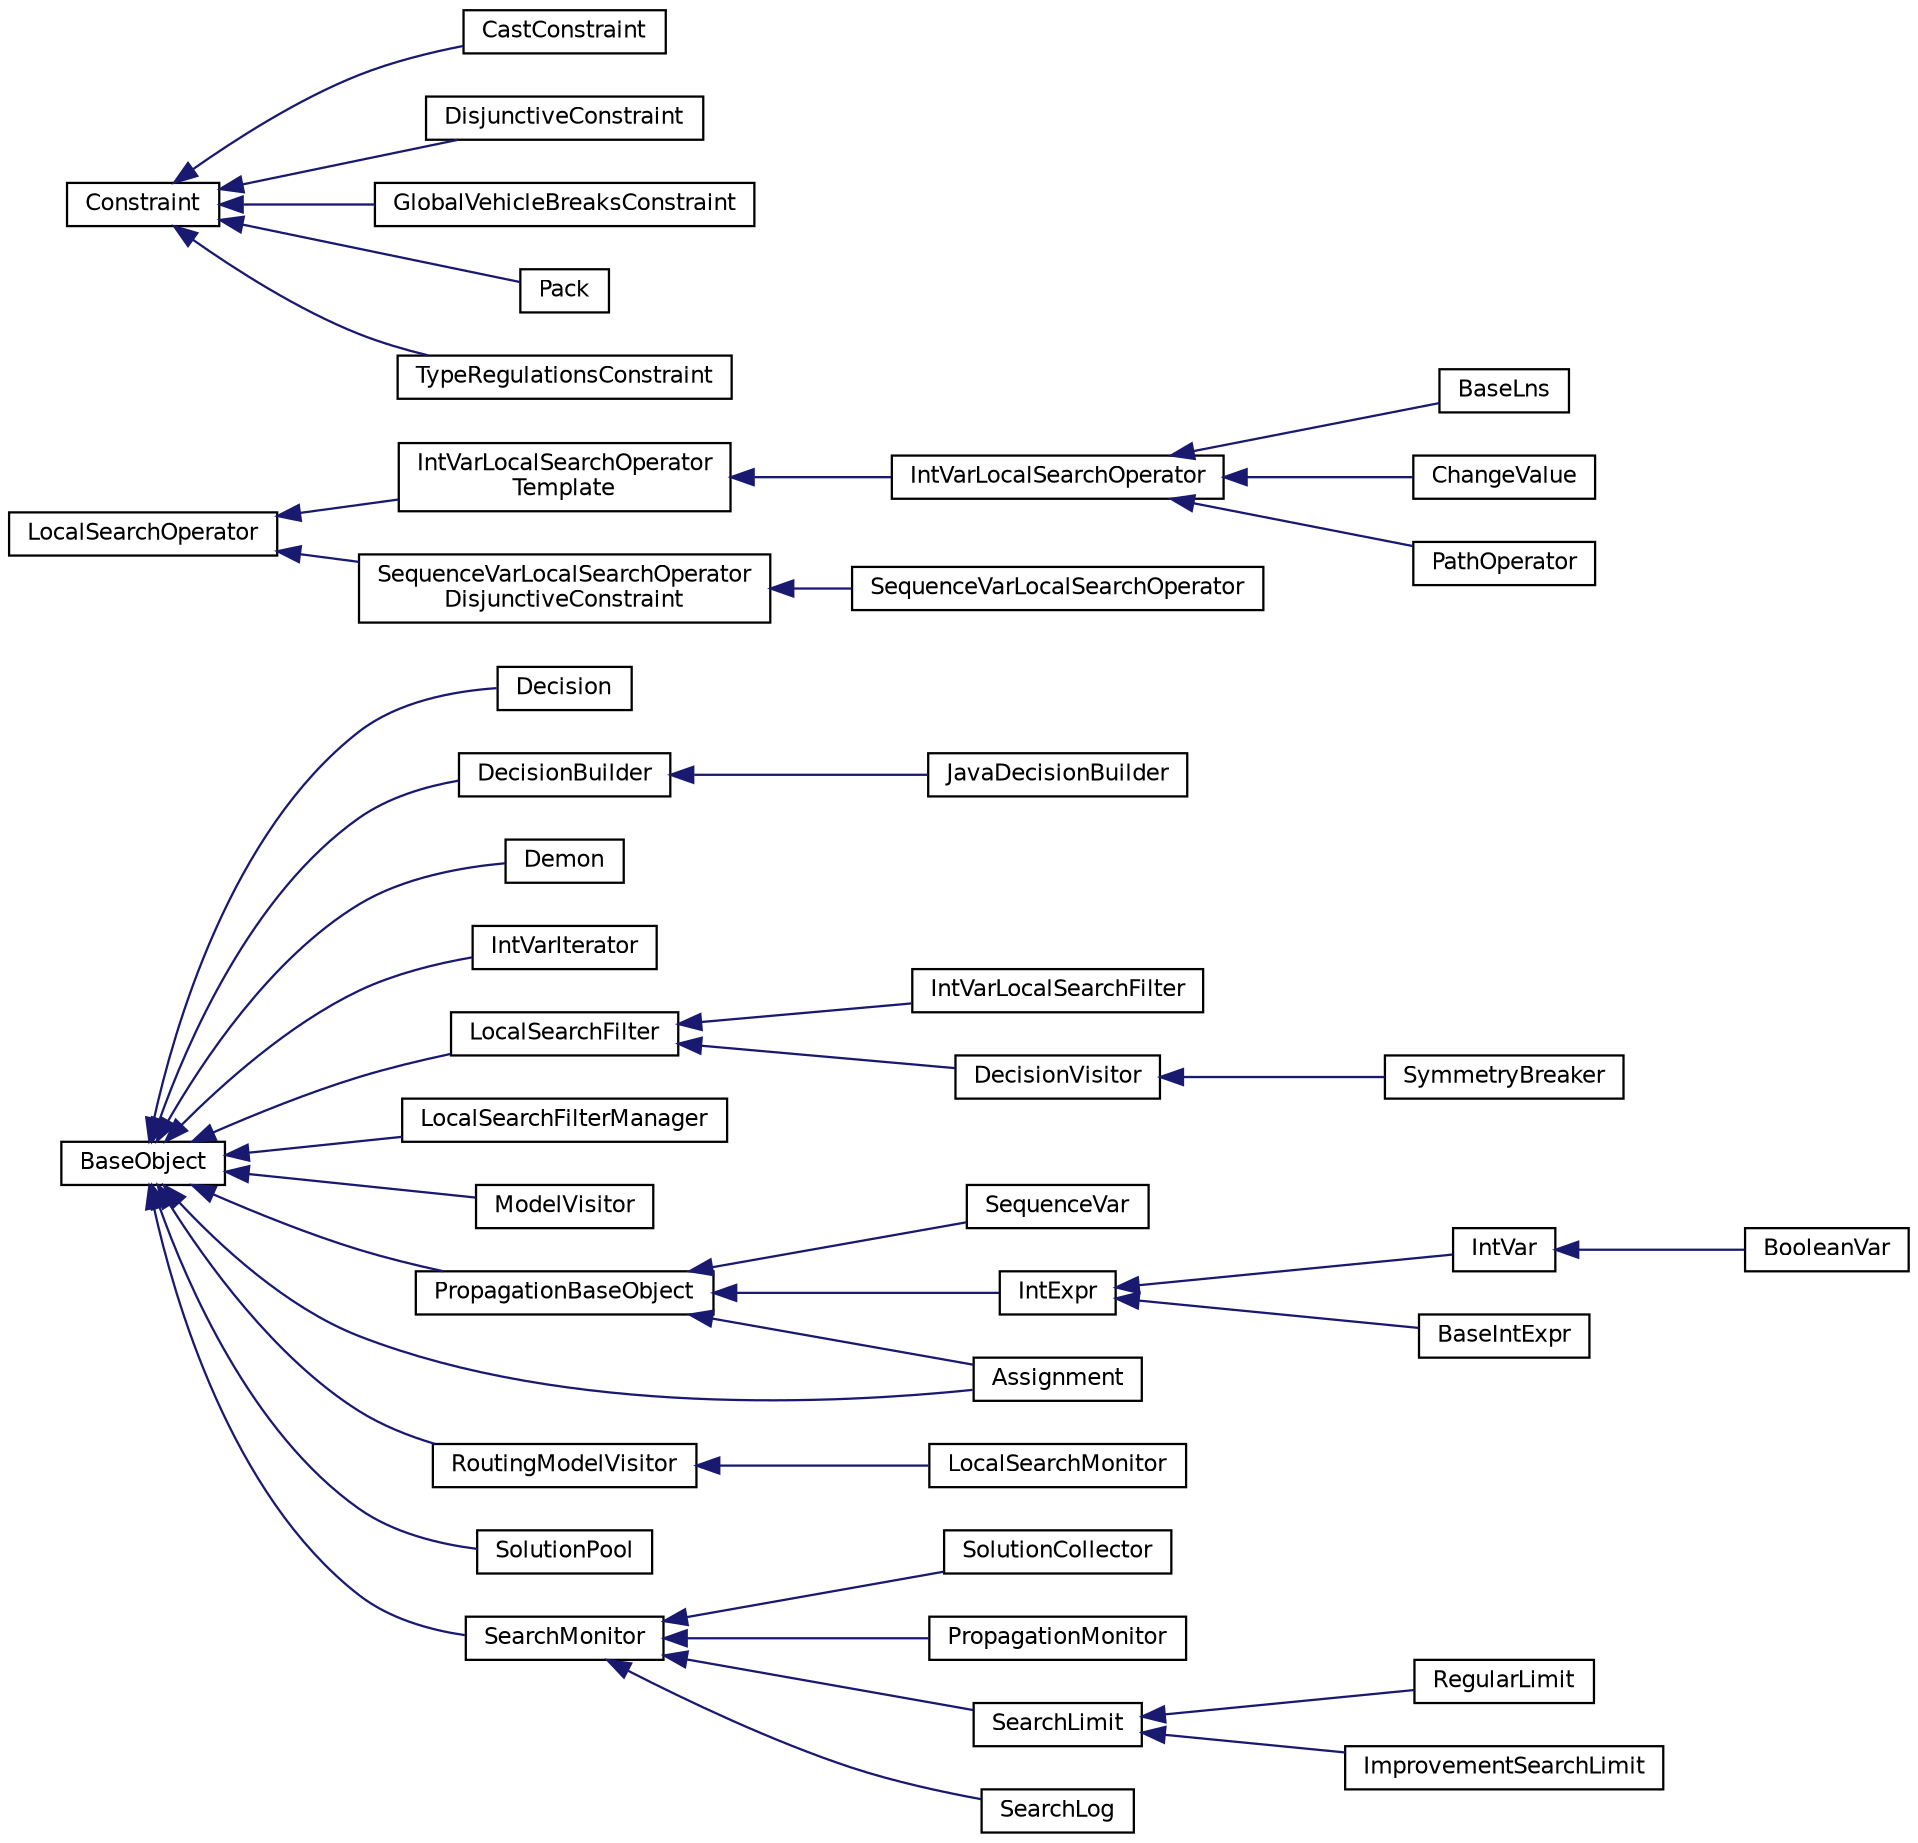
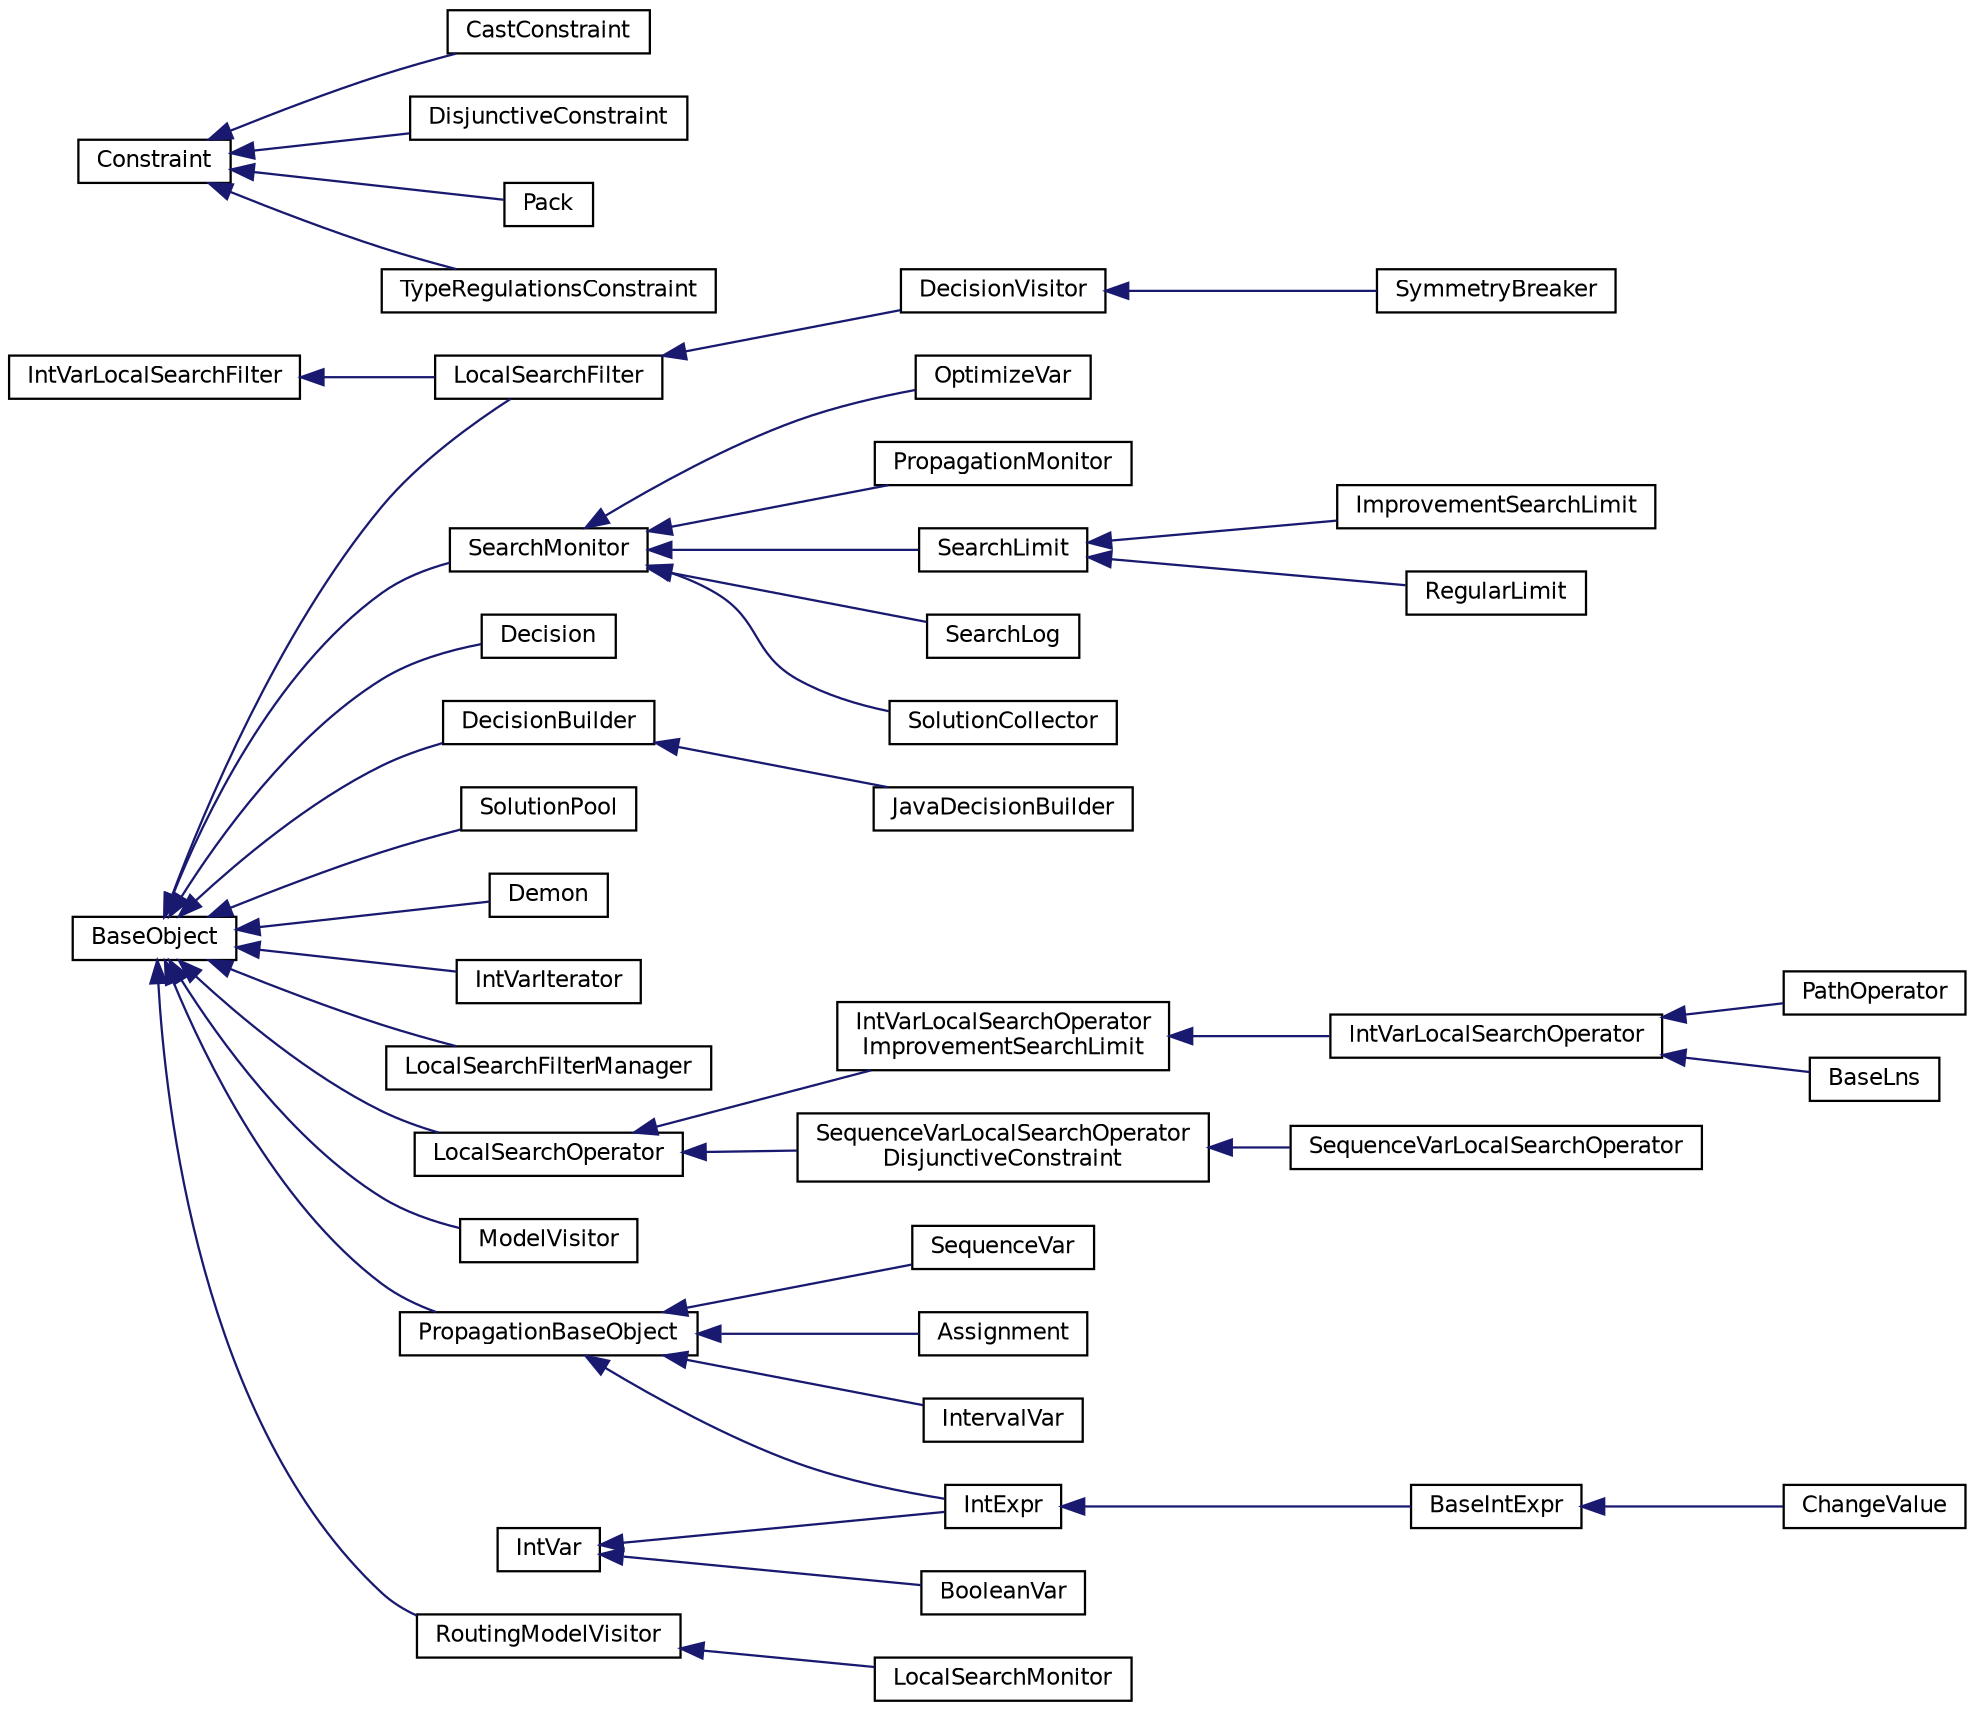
  digraph {
    rankdir=LR
    node [color=black fillcolor=white fontname=Helvetica fontsize=10 shape=record style=filled]
    edge [color=midnightblue dir=back fontname=Helvetica fontsize=10 labelfontname=Helvetica labelfontsize=10 style=solid]
    n1 [height=0.2 label=BaseObject width=0.4]
    n2 [height=0.2 label=Decision width=0.4]
    n3 [height=0.2 label=DecisionBuilder width=0.4]
    n4 [height=0.2 label=Demon width=0.4]
    n5 [height=0.2 label=IntVarIterator width=0.4]
    n6 [height=0.2 label=LocalSearchFilter width=0.4]
    n7 [height=0.2 label=LocalSearchFilterManager width=0.4]
    n8 [height=0.2 label=LocalSearchOperator width=0.4]
    n9 [height=0.2 label=ModelVisitor width=0.4]
    n10 [height=0.2 label=PropagationBaseObject width=0.4]
    n11 [height=0.2 label=RoutingModelVisitor width=0.4]
    n12 [height=0.2 label=SearchMonitor width=0.4]
    n13 [height=0.2 label=SolutionPool width=0.4]
    n14 [height=0.2 label=JavaDecisionBuilder width=0.4]
    n15 [height=0.2 label=DecisionVisitor width=0.4]
    n16 [height=0.2 label=SymmetryBreaker width=0.4]
    n17 [height=0.2 label=IntVarLocalSearchFilter width=0.4]
-   n18 [height=0.2 label="IntVarLocalSearchOperator\lTemplate" width=0.4]
+   n18 [height=0.2 label="IntVarLocalSearchOperator\lImprovementSearchLimit" width=0.4]
    n19 [height=0.2 label="SequenceVarLocalSearchOperator\lDisjunctiveConstraint" width=0.4]
    n20 [height=0.2 label=Assignment width=0.4]
    n21 [height=0.2 label=IntExpr width=0.4]
+   n22 [height=0.2 label=IntervalVar width=0.4]
    n23 [height=0.2 label=SequenceVar width=0.4]
    n24 [height=0.2 label=LocalSearchMonitor width=0.4]
+   n25 [height=0.2 label=OptimizeVar width=0.4]
    n26 [height=0.2 label=PropagationMonitor width=0.4]
    n27 [height=0.2 label=SearchLimit width=0.4]
    n28 [height=0.2 label=SearchLog width=0.4]
    n29 [height=0.2 label=SolutionCollector width=0.4]
    n30 [height=0.2 label=IntVarLocalSearchOperator width=0.4]
    n31 [height=0.2 label=SequenceVarLocalSearchOperator width=0.4]
    n32 [height=0.2 label=BaseLns width=0.4]
    n33 [height=0.2 label=ChangeValue width=0.4]
    n34 [height=0.2 label=PathOperator width=0.4]
    n35 [height=0.2 label=Constraint width=0.4]
    n36 [height=0.2 label=CastConstraint width=0.4]
    n37 [height=0.2 label=DisjunctiveConstraint width=0.4]
-   n38 [height=0.2 label=GlobalVehicleBreaksConstraint width=0.4]
    n39 [height=0.2 label=Pack width=0.4]
    n40 [height=0.2 label=TypeRegulationsConstraint width=0.4]
    n41 [height=0.2 label=BaseIntExpr width=0.4]
    n42 [height=0.2 label=IntVar width=0.4]
    n43 [height=0.2 label=BooleanVar width=0.4]
    n44 [height=0.2 label=ImprovementSearchLimit width=0.4]
    n45 [height=0.2 label=RegularLimit width=0.4]
    n1 -> n2
    n1 -> n3
    n1 -> n4
    n1 -> n5
    n1 -> n6
    n1 -> n7
-   n1 -> n20
+   n1 -> n8
    n1 -> n9
    n1 -> n10
    n1 -> n11
    n1 -> n12
    n1 -> n13
    n3 -> n14
    n6 -> n15
-   n6 -> n17
+   n17 -> n6
    n8 -> n18
    n8 -> n19
    n10 -> n20
    n10 -> n21
+   n10 -> n22
    n10 -> n23
    n11 -> n24
+   n12 -> n25
    n12 -> n26
    n12 -> n27
    n12 -> n28
    n12 -> n29
    n15 -> n16
    n18 -> n30
    n19 -> n31
    n21 -> n41
-   n21 -> n42
+   n42 -> n21
    n27 -> n44
    n27 -> n45
    n30 -> n32
-   n30 -> n33
+   n41 -> n33
    n30 -> n34
    n35 -> n36
    n35 -> n37
-   n35 -> n38
    n35 -> n39
    n35 -> n40
    n42 -> n43
  }
